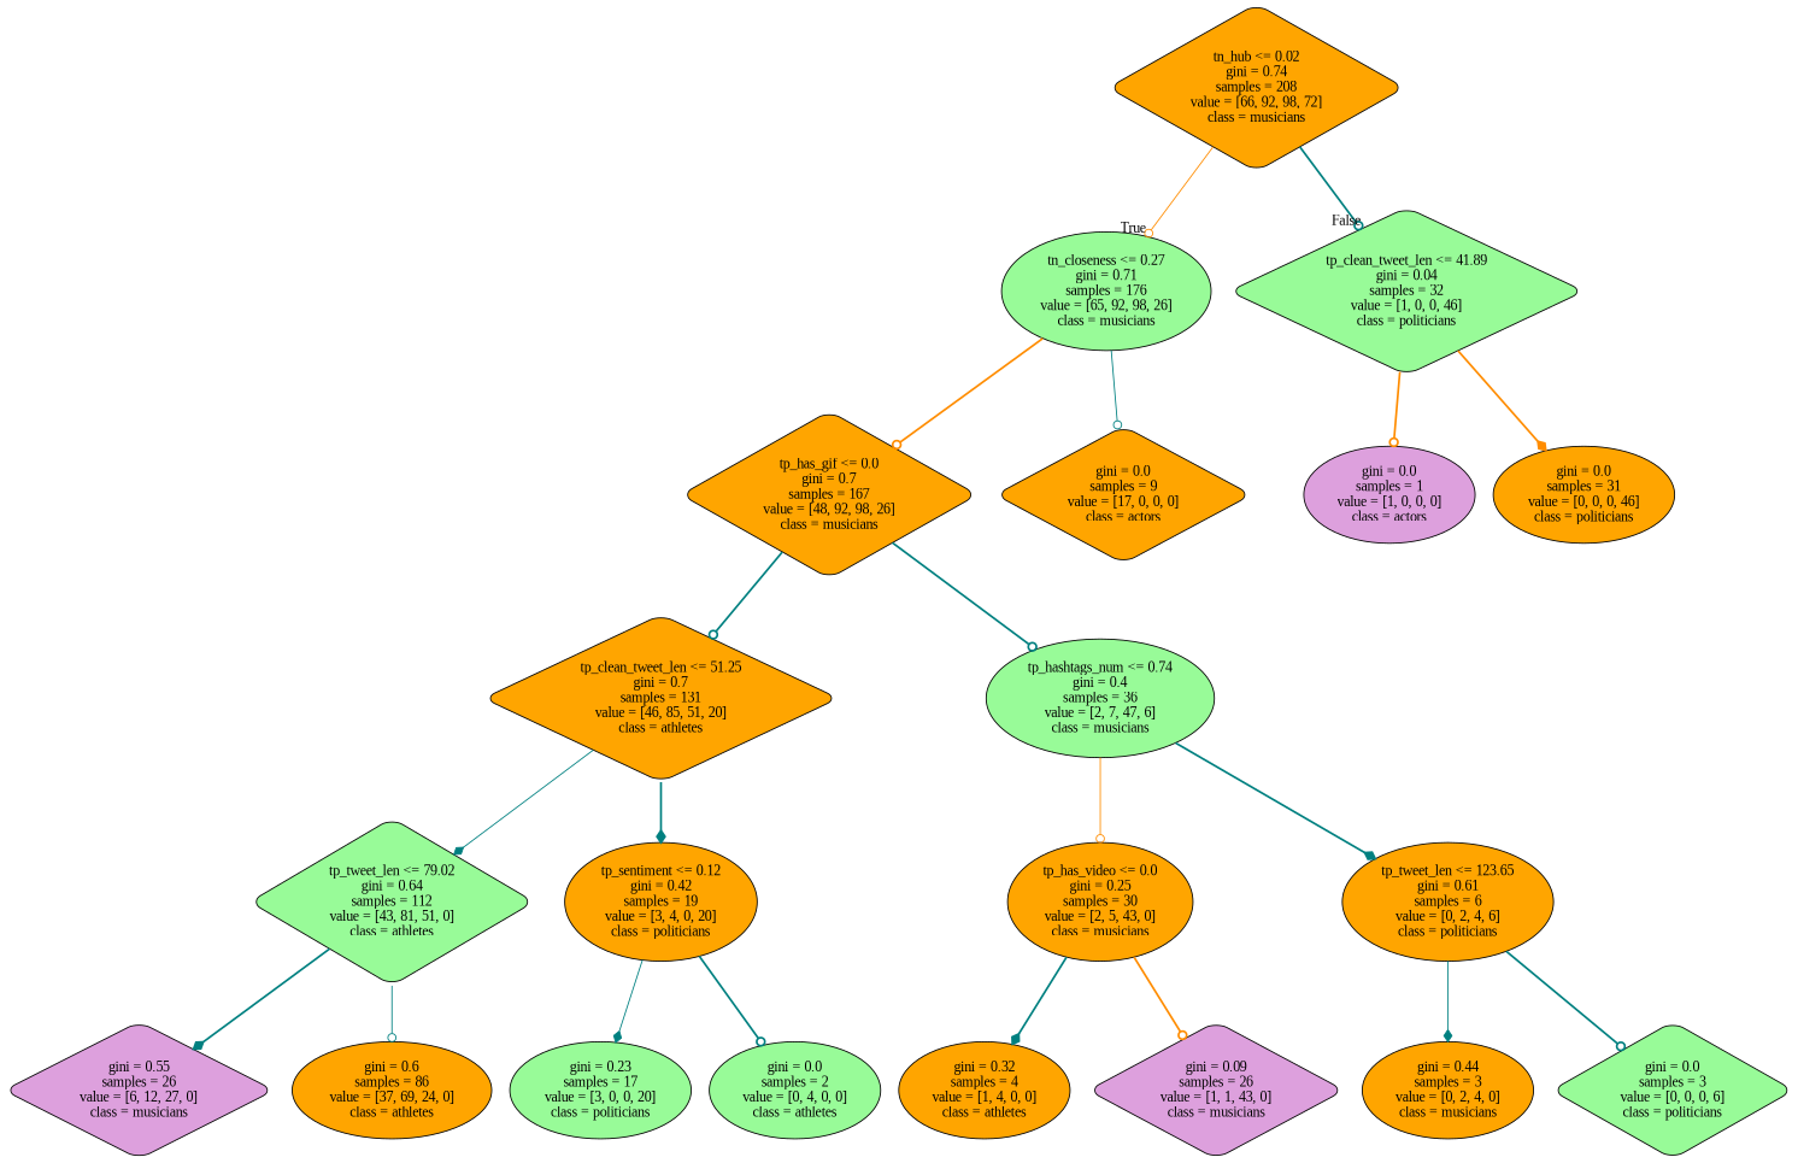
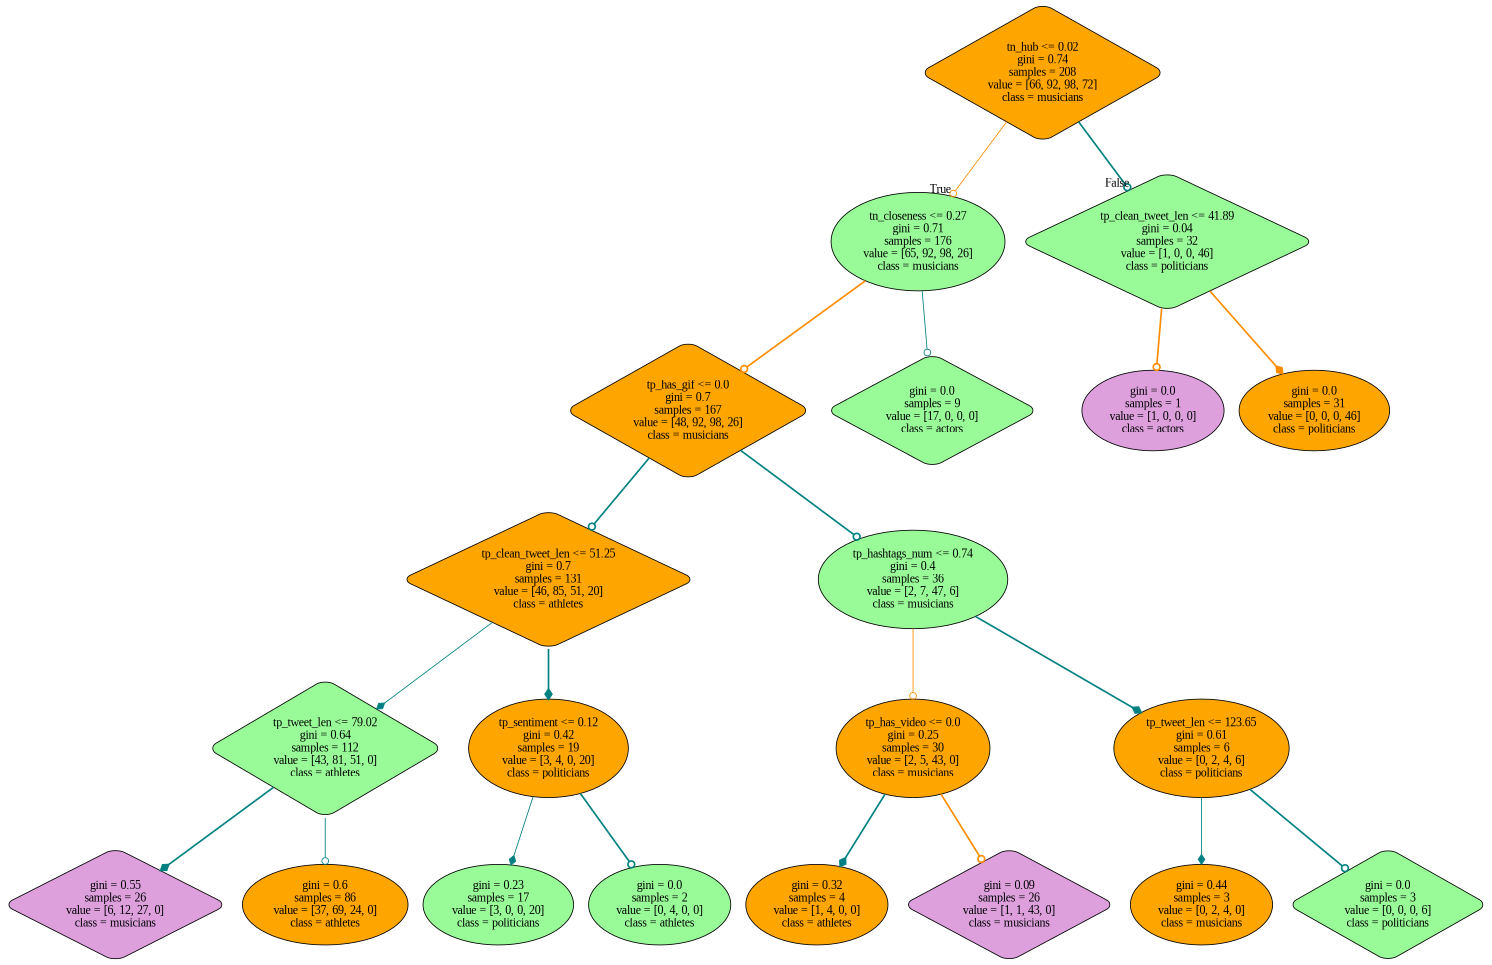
  digraph {
    fontname="Liberation Serif"
    node [color=black fillcolor=orange fontname="Liberation Serif" shape=ellipse style="filled, rounded"]
    edge [fontname="Liberation Serif" color=teal style=bold arrowhead=odot]
    n1 [label="tn_hub <= 0.02\ngini = 0.74\nsamples = 208\nvalue = [66, 92, 98, 72]\nclass = musicians" shape=diamond]
    n2 [fillcolor=palegreen label="tn_closeness <= 0.27\ngini = 0.71\nsamples = 176\nvalue = [65, 92, 98, 26]\nclass = musicians"]
    n3 [fillcolor=palegreen label="tp_clean_tweet_len <= 41.89\ngini = 0.04\nsamples = 32\nvalue = [1, 0, 0, 46]\nclass = politicians" shape=diamond]
    n4 [label="tp_has_gif <= 0.0\ngini = 0.7\nsamples = 167\nvalue = [48, 92, 98, 26]\nclass = musicians" shape=diamond]
-   n5 [label="gini = 0.0\nsamples = 9\nvalue = [17, 0, 0, 0]\nclass = actors" shape=diamond]
+   n5 [fillcolor=palegreen label="gini = 0.0\nsamples = 9\nvalue = [17, 0, 0, 0]\nclass = actors" shape=diamond]
    n6 [label="tp_clean_tweet_len <= 51.25\ngini = 0.7\nsamples = 131\nvalue = [46, 85, 51, 20]\nclass = athletes" shape=diamond]
    n7 [fillcolor=palegreen label="tp_hashtags_num <= 0.74\ngini = 0.4\nsamples = 36\nvalue = [2, 7, 47, 6]\nclass = musicians"]
    n8 [fillcolor=palegreen label="tp_tweet_len <= 79.02\ngini = 0.64\nsamples = 112\nvalue = [43, 81, 51, 0]\nclass = athletes" shape=diamond]
    n9 [label="tp_sentiment <= 0.12\ngini = 0.42\nsamples = 19\nvalue = [3, 4, 0, 20]\nclass = politicians"]
    n10 [fillcolor=plum label="gini = 0.55\nsamples = 26\nvalue = [6, 12, 27, 0]\nclass = musicians" shape=diamond]
    n11 [label="gini = 0.6\nsamples = 86\nvalue = [37, 69, 24, 0]\nclass = athletes"]
    n12 [fillcolor=palegreen label="gini = 0.23\nsamples = 17\nvalue = [3, 0, 0, 20]\nclass = politicians"]
    n13 [fillcolor=palegreen label="gini = 0.0\nsamples = 2\nvalue = [0, 4, 0, 0]\nclass = athletes"]
    n14 [label="tp_has_video <= 0.0\ngini = 0.25\nsamples = 30\nvalue = [2, 5, 43, 0]\nclass = musicians"]
    n15 [label="tp_tweet_len <= 123.65\ngini = 0.61\nsamples = 6\nvalue = [0, 2, 4, 6]\nclass = politicians"]
    n16 [label="gini = 0.32\nsamples = 4\nvalue = [1, 4, 0, 0]\nclass = athletes"]
    n17 [fillcolor=plum label="gini = 0.09\nsamples = 26\nvalue = [1, 1, 43, 0]\nclass = musicians" shape=diamond]
    n18 [label="gini = 0.44\nsamples = 3\nvalue = [0, 2, 4, 0]\nclass = musicians"]
    n19 [fillcolor=palegreen label="gini = 0.0\nsamples = 3\nvalue = [0, 0, 0, 6]\nclass = politicians" shape=diamond]
    n20 [fillcolor=plum label="gini = 0.0\nsamples = 1\nvalue = [1, 0, 0, 0]\nclass = actors"]
    n21 [label="gini = 0.0\nsamples = 31\nvalue = [0, 0, 0, 46]\nclass = politicians"]
    n1 -> n2 [headlabel=True labelangle=45 labeldistance=2.5 color=darkorange style=solid]
    n1 -> n3 [headlabel=False labelangle=-45 labeldistance=2.5]
    n2 -> n4 [color=darkorange]
    n2 -> n5 [style=solid]
    n3 -> n20 [color=darkorange]
    n3 -> n21 [color=darkorange arrowhead=diamond]
    n4 -> n6
    n4 -> n7
    n6 -> n8 [style=solid arrowhead=diamond]
    n6 -> n9 [arrowhead=diamond]
    n7 -> n14 [color=darkorange style=solid]
    n7 -> n15 [arrowhead=diamond]
    n8 -> n10 [arrowhead=diamond]
    n8 -> n11 [style=solid]
    n9 -> n12 [style=solid arrowhead=diamond]
    n9 -> n13
    n14 -> n16 [arrowhead=diamond]
    n14 -> n17 [color=darkorange]
    n15 -> n18 [style=solid arrowhead=diamond]
    n15 -> n19
  }
